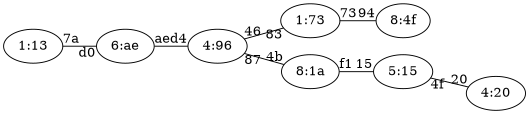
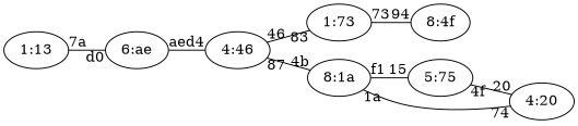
  graph {
    rankdir=LR
    "1:13"
    "6:ae"
-   "4:46" [label="4:96"]
+   "4:46"
    "1:73"
    "8:4f"
    "8:1a"
-   "5:15"
+   "5:15" [label="5:75"]
    "4:20"
    "1:13" -- "6:ae" [headlabel=d0 taillabel="7a"]
    "6:ae" -- "4:46" [headlabel=d4 taillabel=ae]
    "4:46" -- "1:73" [headlabel=83 taillabel=46]
    "4:46" -- "8:1a" [headlabel="4b" taillabel=87]
    "1:73" -- "8:4f" [headlabel=94 taillabel=73]
    "8:1a" -- "5:15" [headlabel=15 taillabel=f1]
    "5:15" -- "4:20" [headlabel=20 taillabel="4f"]
+   "4:20" -- "8:1a" [headlabel="1a" taillabel=74]
  }
